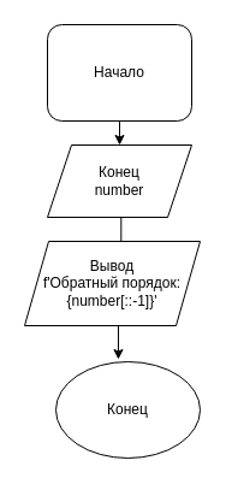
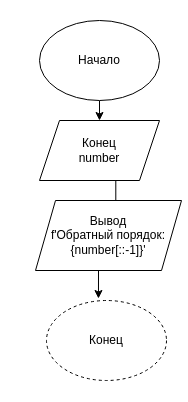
  <mxCell id="0" />
  <mxCell id="1" parent="0" />
- <mxCell id="2" value="Конец" style="ellipse;whiteSpace=wrap;html=1;" vertex="1" parent="1"><mxGeometry x="46" y="300" width="120" height="80" as="geometry" /></mxCell>
+ <mxCell id="2" value="Конец" style="ellipse;whiteSpace=wrap;html=1;dashed=1;" vertex="1" parent="1"><mxGeometry x="46" y="300" width="120" height="80" as="geometry" /></mxCell>
  <mxCell id="3" style="edgeStyle=orthogonalEdgeStyle;rounded=0;orthogonalLoop=1;jettySize=auto;html=1;exitX=0.5;exitY=1;exitDx=0;exitDy=0;entryX=0.5;entryY=0;entryDx=0;entryDy=0;" edge="1" parent="1" source="4" target="6"><mxGeometry relative="1" as="geometry" /></mxCell>
- <mxCell id="4" value="Начало" style="whiteSpace=wrap;html=1;rounded=1;" vertex="1" parent="1"><mxGeometry x="39" y="20" width="120" height="80" as="geometry" /></mxCell>
+ <mxCell id="4" value="Начало" style="ellipse;whiteSpace=wrap;html=1;" vertex="1" parent="1"><mxGeometry x="39" y="20" width="120" height="80" as="geometry" /></mxCell>
  <mxCell id="5" style="edgeStyle=orthogonalEdgeStyle;rounded=0;orthogonalLoop=1;jettySize=auto;html=1;exitX=0.5;exitY=1;exitDx=0;exitDy=0;entryX=0.55;entryY=0.167;entryDx=0;entryDy=0;entryPerimeter=0;" edge="1" parent="1" source="6" target="8"><mxGeometry relative="1" as="geometry" /></mxCell>
  <mxCell id="6" value="Конец&lt;br&gt;number" style="shape=parallelogram;perimeter=parallelogramPerimeter;whiteSpace=wrap;html=1;fixedSize=1;" vertex="1" parent="1"><mxGeometry x="39" y="120" width="120" height="60" as="geometry" /></mxCell>
  <mxCell id="7" style="edgeStyle=orthogonalEdgeStyle;rounded=0;orthogonalLoop=1;jettySize=auto;html=1;exitX=0.5;exitY=1;exitDx=0;exitDy=0;entryX=0.433;entryY=-0.025;entryDx=0;entryDy=0;entryPerimeter=0;" edge="1" parent="1" source="8" target="2"><mxGeometry relative="1" as="geometry" /></mxCell>
- <mxCell id="8" value="Вывод&lt;br&gt;f'Обратный порядок: {number[::-1]}'" style="shape=parallelogram;perimeter=parallelogramPerimeter;whiteSpace=wrap;html=1;fixedSize=1;" vertex="1" parent="1"><mxGeometry x="20" y="200" width="146" height="70" as="geometry" /></mxCell>
+ <mxCell id="8" value="Вывод&lt;br&gt;f'Обратный порядок: {number[::-1]}'" style="shape=parallelogram;perimeter=parallelogramPerimeter;whiteSpace=wrap;html=1;fixedSize=1;" vertex="1" parent="1"><mxGeometry x="35" y="200" width="146" height="70" as="geometry" /></mxCell>
